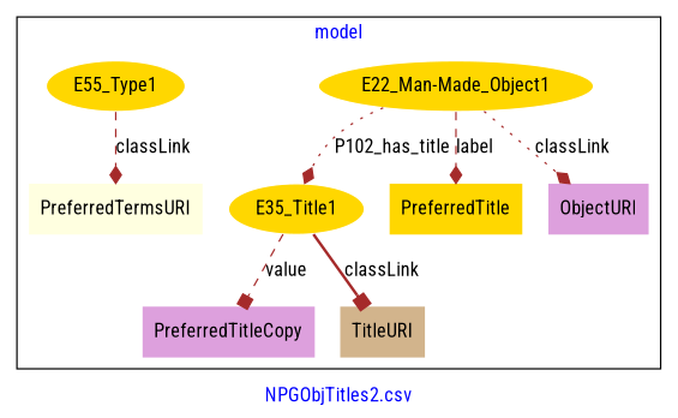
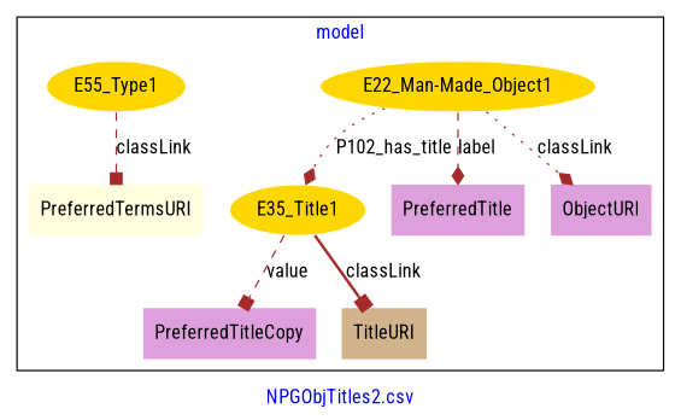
  digraph {
    fontcolor=blue
    fontname="Roboto Condensed"
    label="NPGObjTitles2.csv"
    remincross=true
    node [fillcolor=gold fontname="Roboto Condensed" style=filled shape=plaintext]
    edge [arrowhead=diamond color=brown fontcolor=black fontname="Roboto Condensed" style=dashed]
    n1 [color=white label="E22_Man-Made_Object1" shape=""]
    n2 [color=white label=E35_Title1 shape=""]
    n3 [color=white label=E55_Type1 shape=""]
-   n4 [label=PreferredTitle]
+   n4 [fillcolor=plum label=PreferredTitle]
    n5 [fillcolor=plum label=PreferredTitleCopy]
    n6 [fillcolor=plum label=ObjectURI]
    n7 [fillcolor=lightyellow label=PreferredTermsURI]
    n8 [fillcolor=tan label=TitleURI]
    subgraph cluster_1 {
      label=model
      n1
      n2
      n3
      n4
      n5
      n6
      n7
      n8
    }
    n1 -> n2 [label=P102_has_title style=dotted]
    n1 -> n4 [label=label]
    n1 -> n6 [label=classLink style=dotted]
    n2 -> n5 [arrowhead=box label=value]
    n2 -> n8 [arrowhead=box label=classLink style=bold]
-   n3 -> n7 [label=classLink]
+   n3 -> n7 [arrowhead=box label=classLink]
  }
